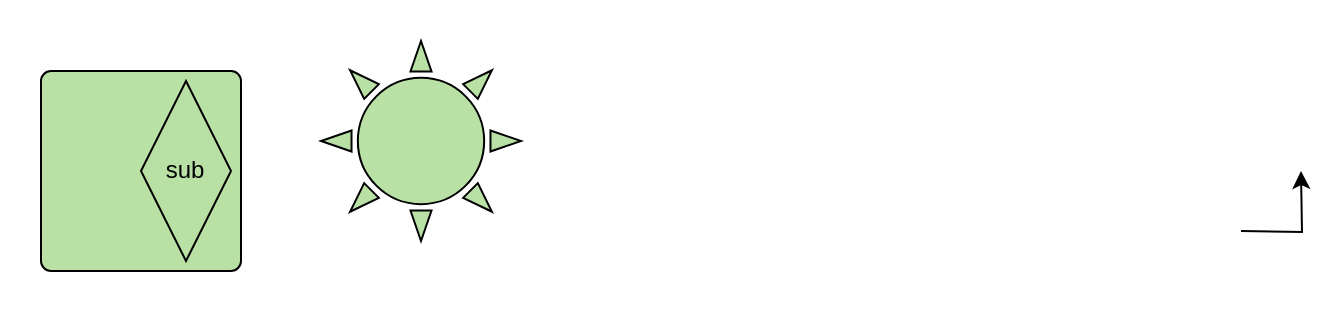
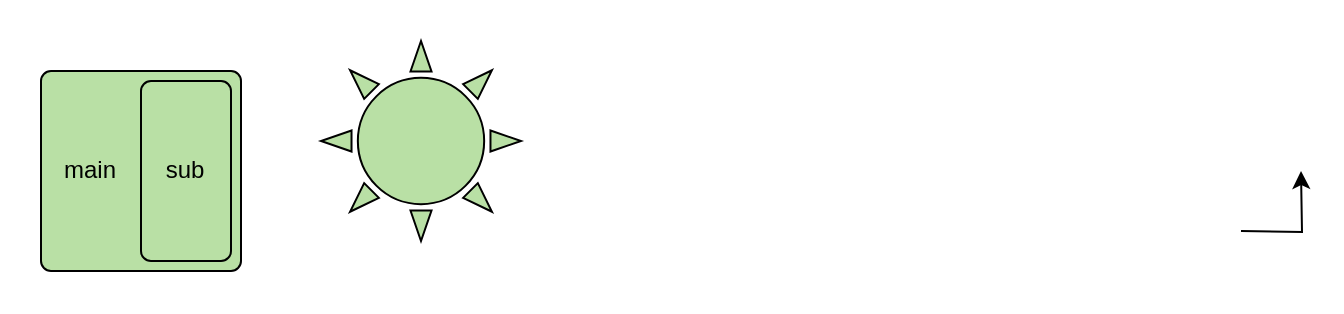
  <mxCell id="0" />
  <mxCell id="1" parent="0" />
  <mxCell id="2" value="" style="verticalLabelPosition=bottom;verticalAlign=top;html=1;shape=mxgraph.basic.sun;fillStyle=hachure;fillColor=#B9E0A5;gradientColor=none;" vertex="1" parent="1"><mxGeometry x="160" y="20" width="100" height="100" as="geometry" /></mxCell>
  <mxCell id="3" style="edgeStyle=orthogonalEdgeStyle;rounded=0;orthogonalLoop=1;jettySize=auto;html=1;" edge="1" parent="1"><mxGeometry relative="1" as="geometry"><mxPoint x="650" y="85" as="targetPoint" /><mxPoint x="620" y="115" as="sourcePoint" /></mxGeometry></mxCell>
  <mxCell id="4" value="" style="rounded=1;absoluteArcSize=1;html=1;arcSize=10;fillStyle=hachure;fillColor=#B9E0A5;gradientColor=none;" vertex="1" parent="1"><mxGeometry x="20" y="35" width="100" height="100" as="geometry" /></mxCell>
- <mxCell id="6" value="sub" style="rhombus;absoluteArcSize=1;html=1;arcSize=10;whiteSpace=wrap;points=[];strokeColor=inherit;fillColor=inherit;fillStyle=hachure;" vertex="1" parent="4"><mxGeometry x="50" y="5" width="45" height="90" as="geometry" /></mxCell>
+ <mxCell id="5" value="main" style="html=1;shape=mxgraph.er.anchor;whiteSpace=wrap;fillStyle=hachure;fillColor=#B9E0A5;gradientColor=none;" vertex="1" parent="4"><mxGeometry width="50" height="100" as="geometry" /></mxCell>
+ <mxCell id="6" value="sub" style="rounded=1;absoluteArcSize=1;html=1;arcSize=10;whiteSpace=wrap;points=[];strokeColor=inherit;fillColor=inherit;fillStyle=hachure;" vertex="1" parent="4"><mxGeometry x="50" y="5" width="45" height="90" as="geometry" /></mxCell>
